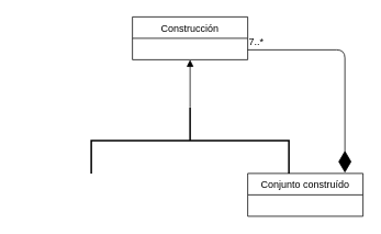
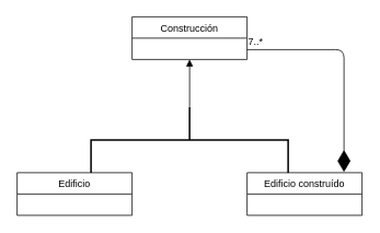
  <mxCell id="0" />
  <mxCell id="1" parent="0" />
  <mxCell id="2" value="Construcción" style="swimlane;fontStyle=0;childLayout=stackLayout;horizontal=1;startSize=26;fillColor=none;horizontalStack=0;resizeParent=1;resizeParentMax=0;resizeLast=0;collapsible=1;marginBottom=0;" vertex="1" parent="1"><mxGeometry x="160" y="20" width="140" height="52" as="geometry" /></mxCell>
- <mxCell id="3" value="Conjunto construído" style="swimlane;fontStyle=0;childLayout=stackLayout;horizontal=1;startSize=26;fillColor=none;horizontalStack=0;resizeParent=1;resizeParentMax=0;resizeLast=0;collapsible=1;marginBottom=0;" vertex="1" parent="1"><mxGeometry x="300" y="210" width="140" height="52" as="geometry" /></mxCell>
+ <mxCell id="3" value="Edificio construído" style="swimlane;fontStyle=0;childLayout=stackLayout;horizontal=1;startSize=26;fillColor=none;horizontalStack=0;resizeParent=1;resizeParentMax=0;resizeLast=0;collapsible=1;marginBottom=0;" vertex="1" parent="1"><mxGeometry x="300" y="210" width="140" height="52" as="geometry" /></mxCell>
+ <mxCell id="4" value="Edificio" style="swimlane;fontStyle=0;childLayout=stackLayout;horizontal=1;startSize=26;fillColor=none;horizontalStack=0;resizeParent=1;resizeParentMax=0;resizeLast=0;collapsible=1;marginBottom=0;" vertex="1" parent="1"><mxGeometry x="20" y="210" width="140" height="52" as="geometry" /></mxCell>
  <mxCell id="5" value="" style="strokeWidth=2;html=1;shape=mxgraph.flowchart.annotation_2;align=left;labelPosition=right;pointerEvents=1;direction=south;" vertex="1" parent="1"><mxGeometry x="110" y="130" width="240" height="80" as="geometry" /></mxCell>
  <mxCell id="6" value="" style="html=1;verticalAlign=bottom;endArrow=block;entryX=0.5;entryY=1;entryDx=0;entryDy=0;" edge="1" parent="1" target="2"><mxGeometry width="80" relative="1" as="geometry"><mxPoint x="230" y="130" as="sourcePoint" /><mxPoint x="280" y="120" as="targetPoint" /></mxGeometry></mxCell>
  <mxCell id="7" value="" style="endArrow=diamondThin;endFill=1;endSize=24;html=1;entryX=0.843;entryY=-0.015;entryDx=0;entryDy=0;entryPerimeter=0;" edge="1" parent="1" target="3"><mxGeometry width="160" relative="1" as="geometry"><mxPoint x="300" y="60" as="sourcePoint" /><mxPoint x="460" y="60" as="targetPoint" /><Array as="points"><mxPoint x="418" y="60" /></Array></mxGeometry></mxCell>
  <mxCell id="8" value="7..*" style="text;html=1;align=center;verticalAlign=middle;resizable=0;points=[];autosize=1;strokeColor=none;fillColor=none;" vertex="1" parent="1"><mxGeometry x="290" y="35" width="40" height="30" as="geometry" /></mxCell>
